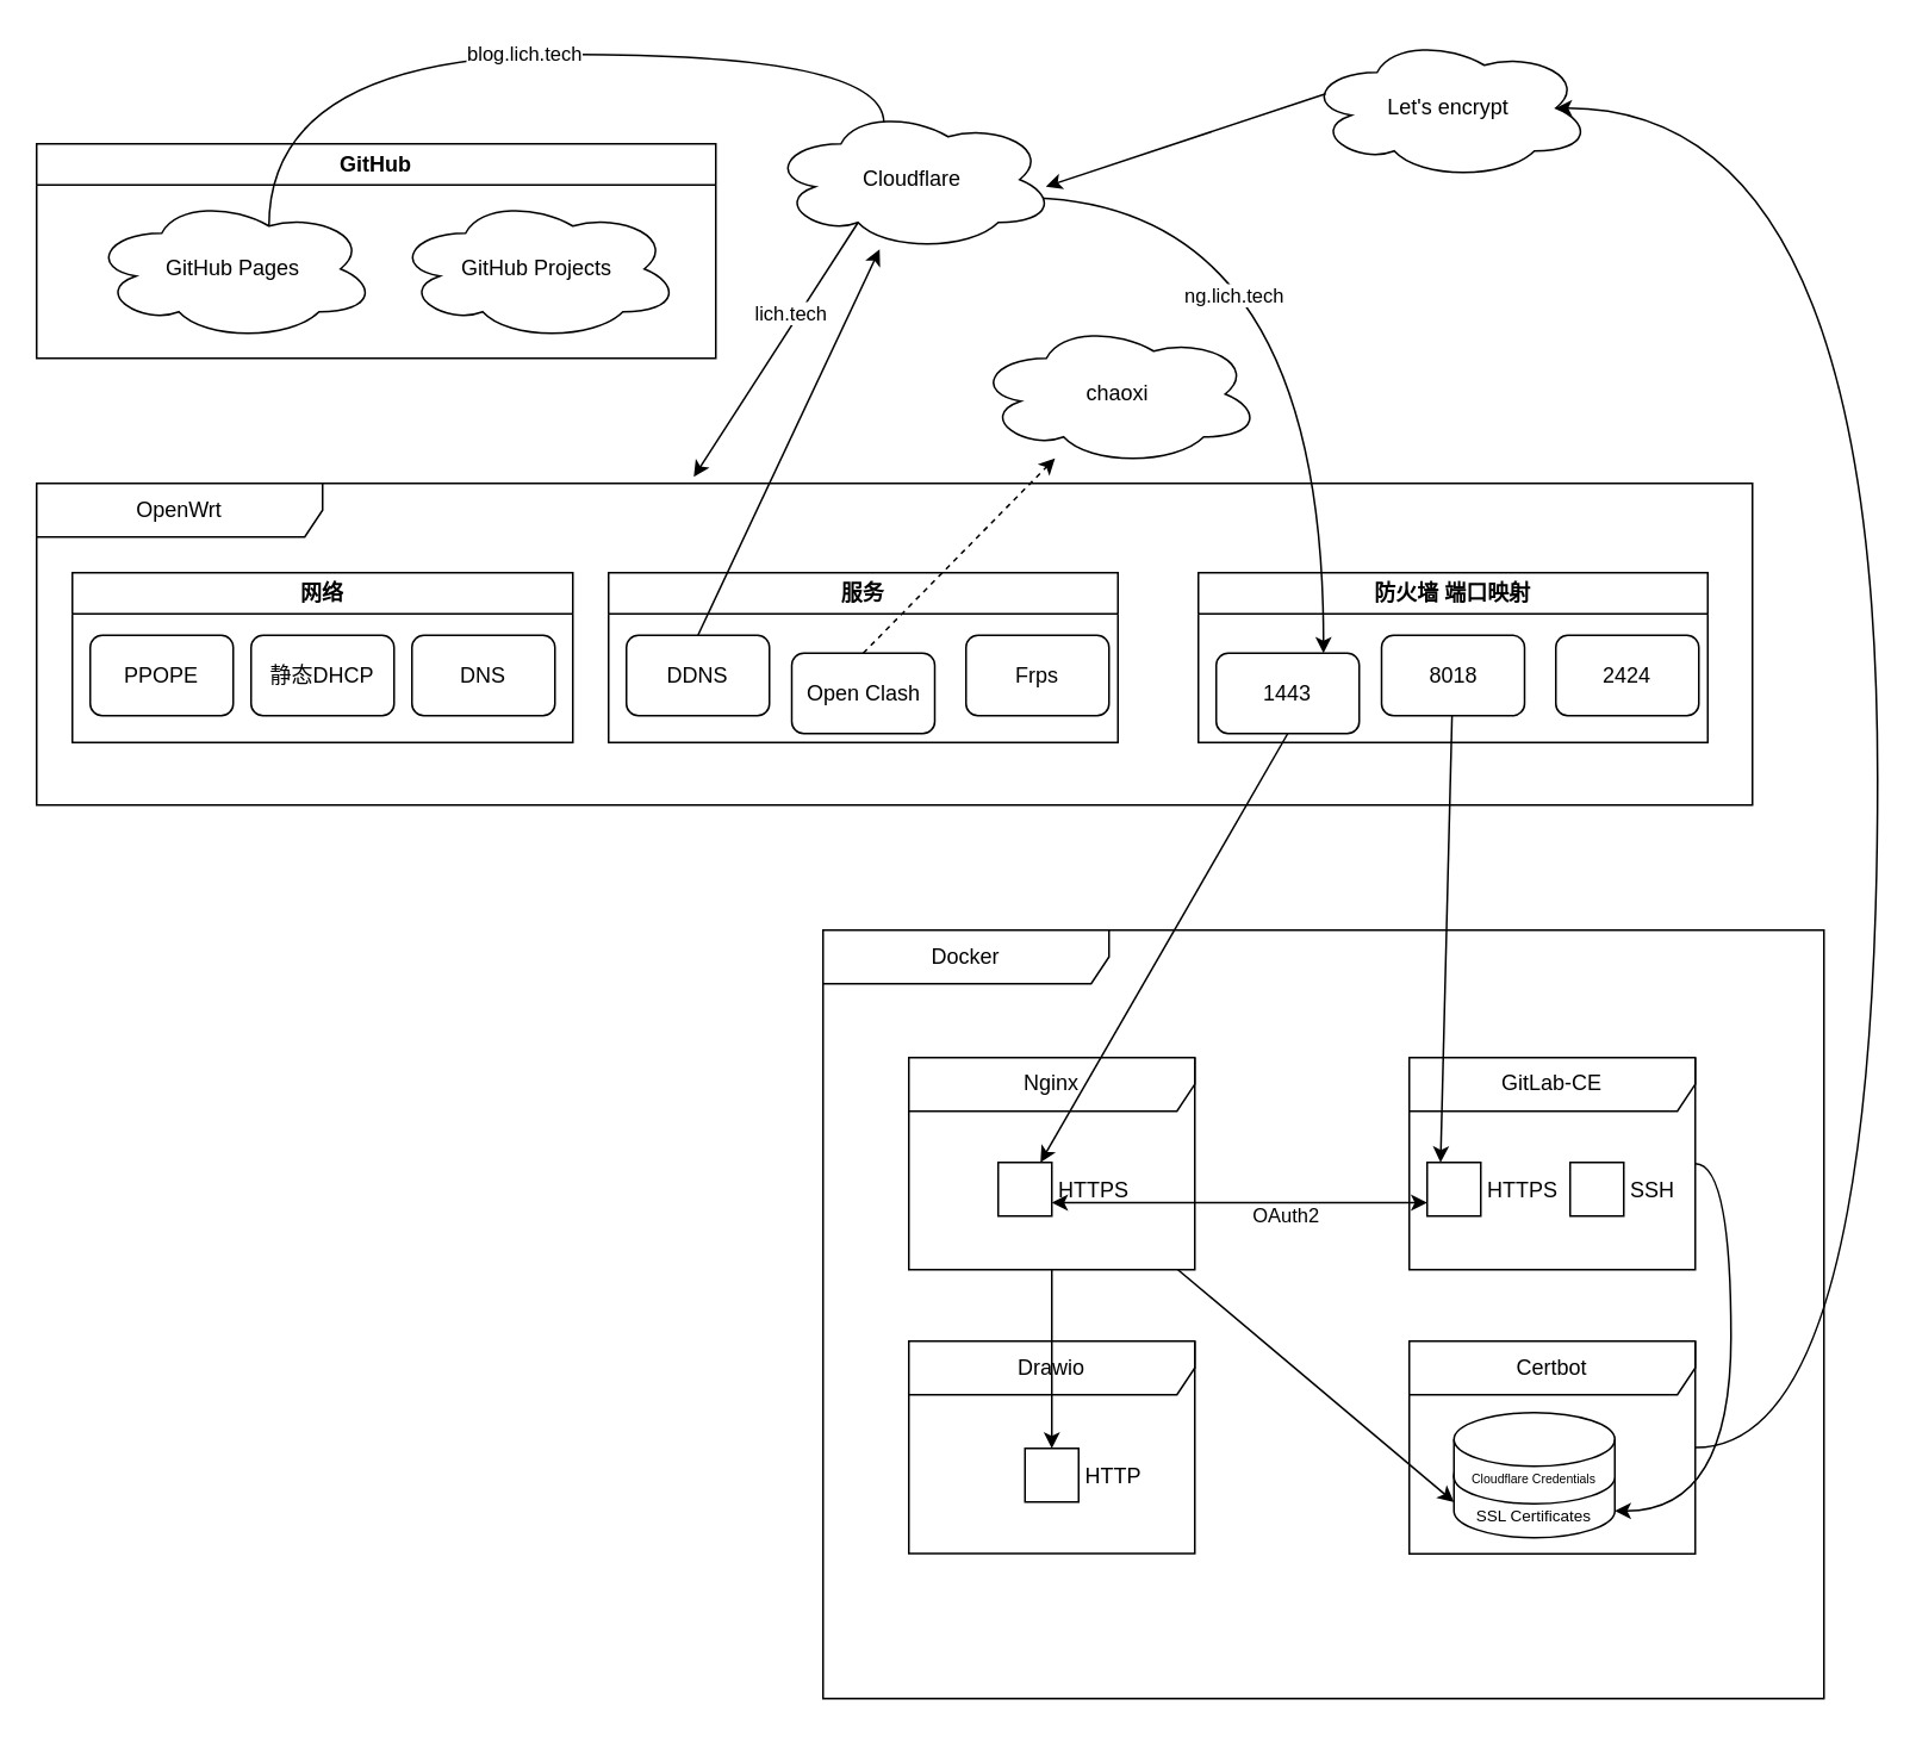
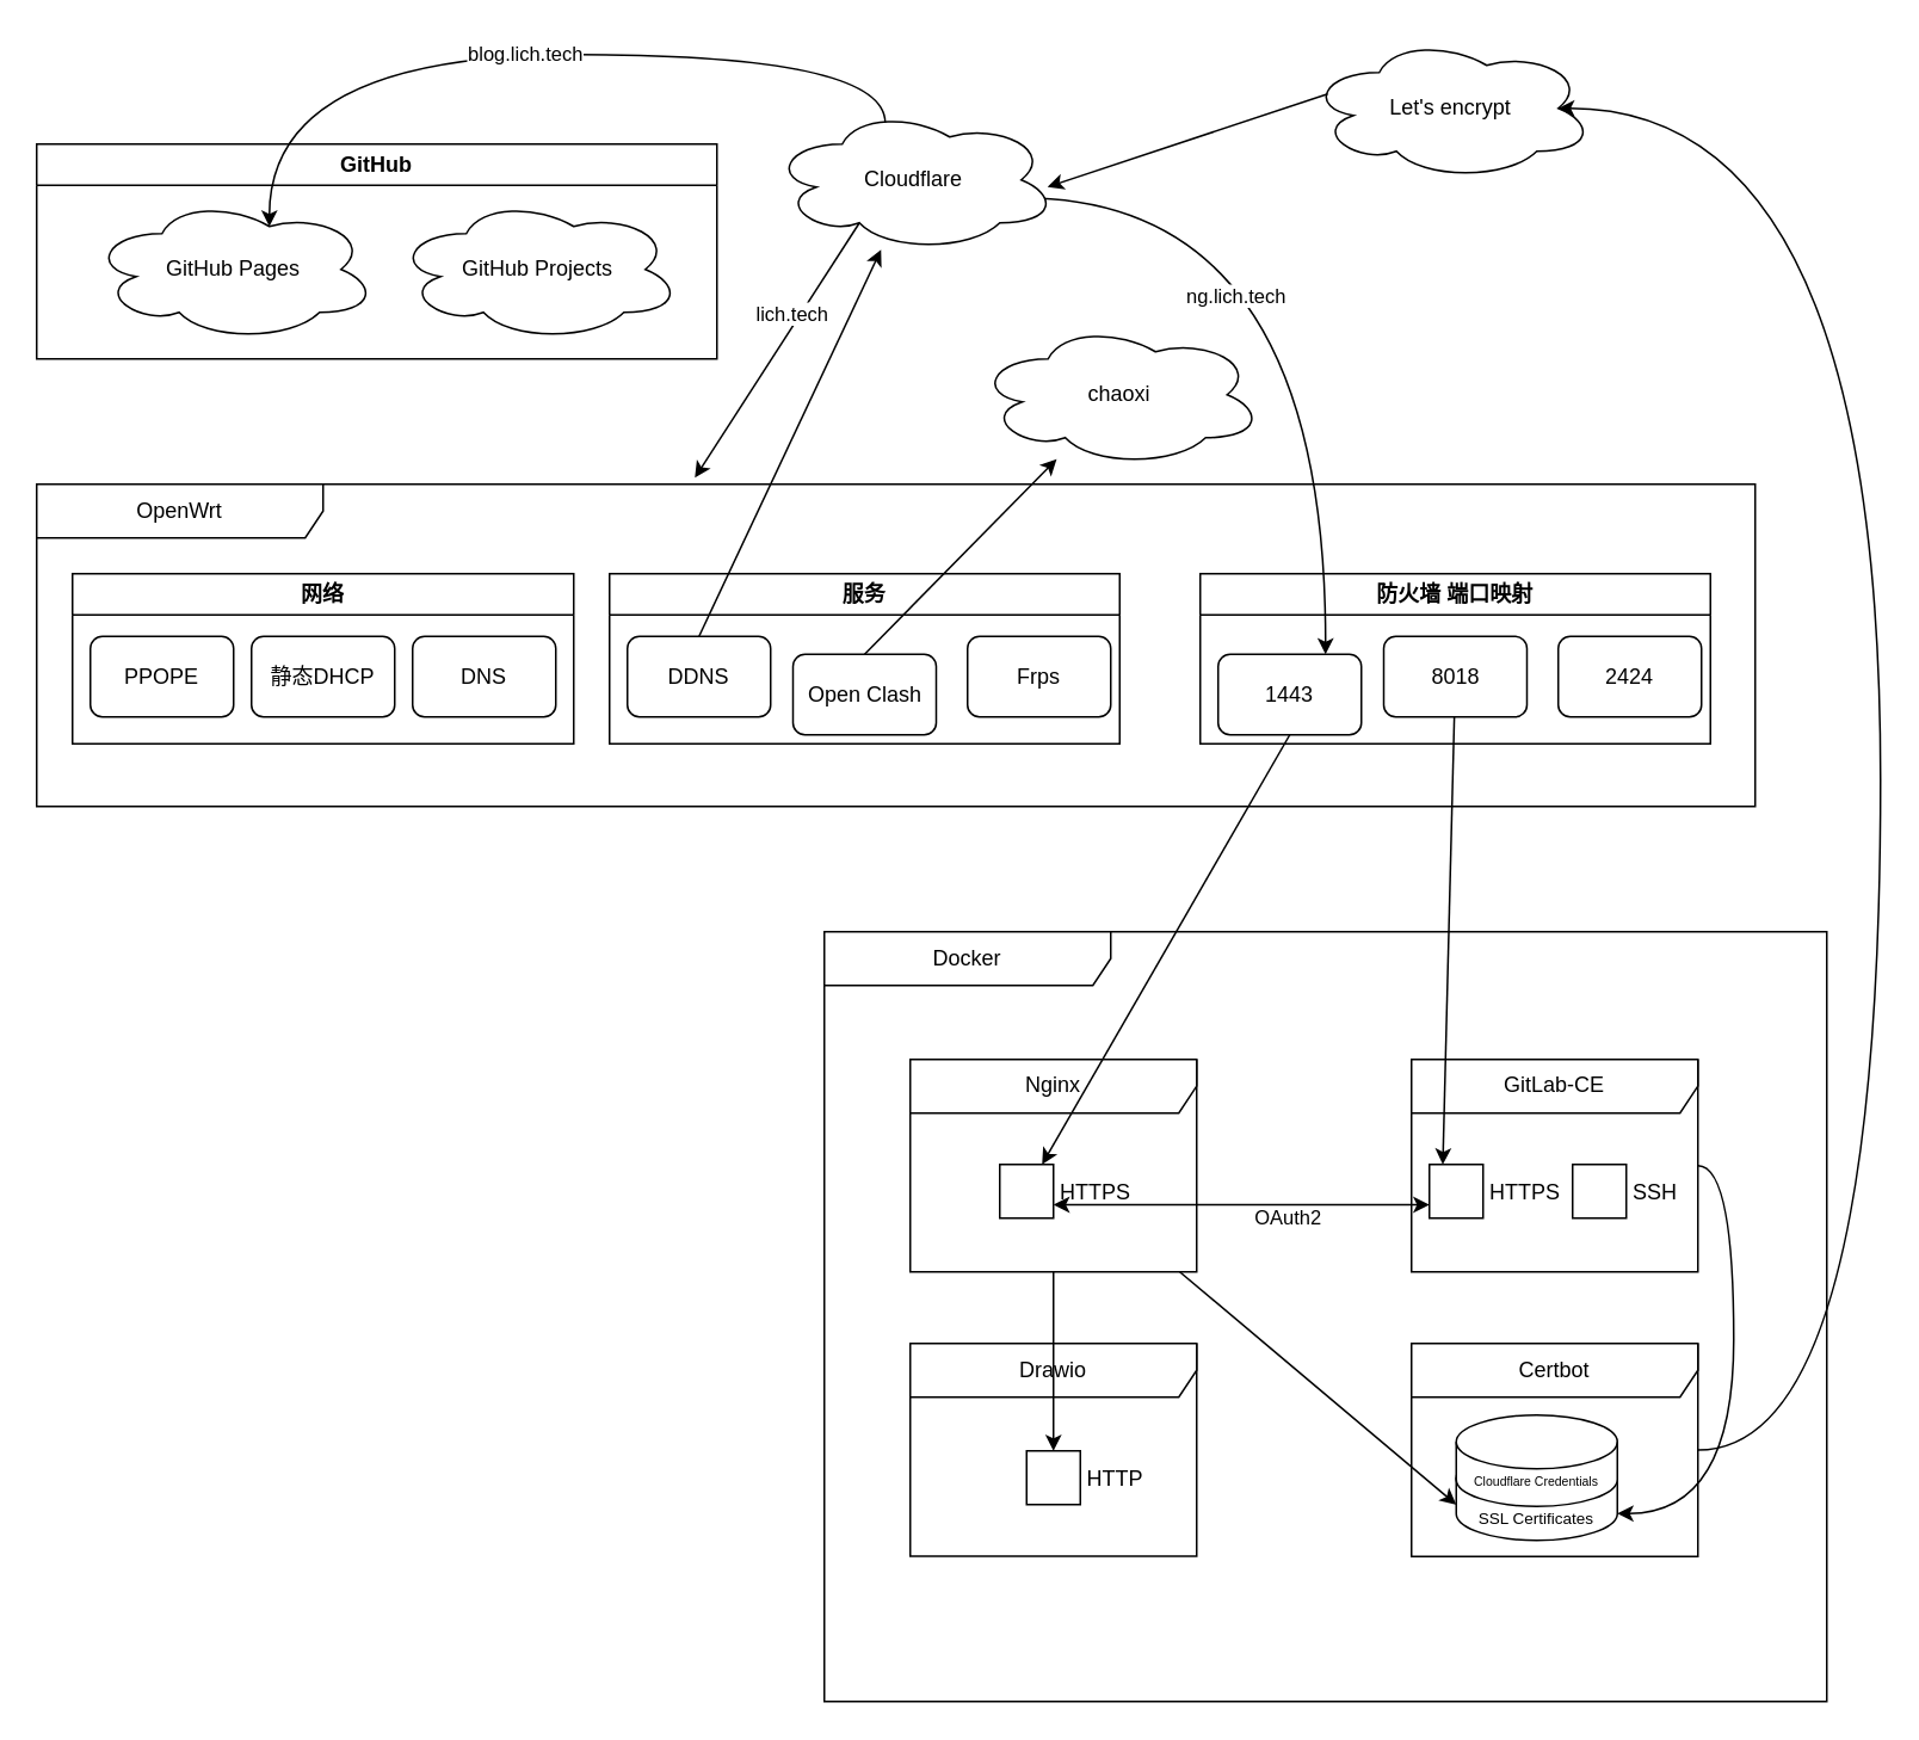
  <mxCell id="0" />
  <mxCell id="1" parent="0" />
  <mxCell id="2" value="OpenWrt" style="shape=umlFrame;whiteSpace=wrap;html=1;pointerEvents=0;recursiveResize=0;container=1;collapsible=0;width=160;" parent="1" vertex="1"><mxGeometry x="20" y="270" width="960" height="180" as="geometry" /></mxCell>
  <mxCell id="3" value="服务" style="swimlane;whiteSpace=wrap;html=1;" parent="2" vertex="1"><mxGeometry x="320" y="50" width="285" height="95" as="geometry"><mxRectangle x="260" y="45" width="80" height="30" as="alternateBounds" /></mxGeometry></mxCell>
  <mxCell id="4" value="DDNS" style="rounded=1;whiteSpace=wrap;html=1;" parent="3" vertex="1"><mxGeometry x="10" y="35" width="80" height="45" as="geometry" /></mxCell>
  <mxCell id="5" value="Open Clash" style="rounded=1;whiteSpace=wrap;html=1;" parent="3" vertex="1"><mxGeometry x="102.5" y="45" width="80" height="45" as="geometry" /></mxCell>
  <mxCell id="6" value="Frps" style="rounded=1;whiteSpace=wrap;html=1;" parent="3" vertex="1"><mxGeometry x="200" y="35" width="80" height="45" as="geometry" /></mxCell>
  <mxCell id="7" value="防火墙 端口映射" style="swimlane;whiteSpace=wrap;html=1;" parent="2" vertex="1"><mxGeometry x="650" y="50" width="285" height="95" as="geometry"><mxRectangle x="260" y="45" width="80" height="30" as="alternateBounds" /></mxGeometry></mxCell>
  <mxCell id="8" value="1443" style="rounded=1;whiteSpace=wrap;html=1;" parent="7" vertex="1"><mxGeometry x="10" y="45" width="80" height="45" as="geometry" /></mxCell>
  <mxCell id="9" value="8018" style="rounded=1;whiteSpace=wrap;html=1;" parent="7" vertex="1"><mxGeometry x="102.5" y="35" width="80" height="45" as="geometry" /></mxCell>
  <mxCell id="10" value="2424" style="rounded=1;whiteSpace=wrap;html=1;" parent="7" vertex="1"><mxGeometry x="200" y="35" width="80" height="45" as="geometry" /></mxCell>
  <mxCell id="11" value="网络" style="swimlane;whiteSpace=wrap;html=1;" parent="2" vertex="1"><mxGeometry x="20" y="50" width="280" height="95" as="geometry"><mxRectangle x="260" y="45" width="80" height="30" as="alternateBounds" /></mxGeometry></mxCell>
  <mxCell id="12" value="PPOPE" style="rounded=1;whiteSpace=wrap;html=1;" parent="11" vertex="1"><mxGeometry x="10" y="35" width="80" height="45" as="geometry" /></mxCell>
  <mxCell id="13" value="静态DHCP" style="rounded=1;whiteSpace=wrap;html=1;" parent="11" vertex="1"><mxGeometry x="100" y="35" width="80" height="45" as="geometry" /></mxCell>
  <mxCell id="14" value="DNS" style="rounded=1;whiteSpace=wrap;html=1;" parent="11" vertex="1"><mxGeometry x="190" y="35" width="80" height="45" as="geometry" /></mxCell>
  <mxCell id="15" value="ng.lich.tech" style="edgeStyle=orthogonalEdgeStyle;rounded=0;orthogonalLoop=1;jettySize=auto;html=1;exitX=0.8;exitY=0.8;exitDx=0;exitDy=0;exitPerimeter=0;strokeColor=default;align=center;verticalAlign=middle;fontFamily=Helvetica;fontSize=11;fontColor=default;labelBackgroundColor=default;endArrow=classic;curved=1;" edge="1" parent="2" target="8"><mxGeometry x="0.06" y="-50" relative="1" as="geometry"><mxPoint x="550" y="-160" as="sourcePoint" /><mxPoint x="702" y="66" as="targetPoint" /><Array as="points"><mxPoint x="720" y="-160" /></Array><mxPoint as="offset" /></mxGeometry></mxCell>
  <mxCell id="16" value="GitHub" style="swimlane;whiteSpace=wrap;html=1;" parent="1" vertex="1"><mxGeometry x="20" y="80" width="380" height="120" as="geometry"><mxRectangle x="100" y="-60" width="80" height="30" as="alternateBounds" /></mxGeometry></mxCell>
  <mxCell id="17" value="GitHub Pages" style="ellipse;shape=cloud;whiteSpace=wrap;html=1;" parent="16" vertex="1"><mxGeometry x="30" y="30" width="160" height="80" as="geometry" /></mxCell>
  <mxCell id="18" value="GitHub Projects" style="ellipse;shape=cloud;whiteSpace=wrap;html=1;" parent="16" vertex="1"><mxGeometry x="200" y="30" width="160" height="80" as="geometry" /></mxCell>
  <mxCell id="19" value="Cloudflare" style="ellipse;shape=cloud;whiteSpace=wrap;html=1;" parent="1" vertex="1"><mxGeometry x="430" y="60" width="160" height="80" as="geometry" /></mxCell>
  <mxCell id="20" value="chaoxi" style="ellipse;shape=cloud;whiteSpace=wrap;html=1;" parent="1" vertex="1"><mxGeometry x="545" y="180" width="160" height="80" as="geometry" /></mxCell>
  <mxCell id="21" style="rounded=0;orthogonalLoop=1;jettySize=auto;html=1;exitX=0.5;exitY=0;exitDx=0;exitDy=0;" parent="1" source="4" target="19" edge="1"><mxGeometry relative="1" as="geometry" /></mxCell>
  <mxCell id="22" value="Let's encrypt" style="ellipse;shape=cloud;whiteSpace=wrap;html=1;" parent="1" vertex="1"><mxGeometry x="730" y="20" width="160" height="80" as="geometry" /></mxCell>
- <mxCell id="23" style="rounded=0;orthogonalLoop=1;jettySize=auto;html=1;exitX=0.5;exitY=0;exitDx=0;exitDy=0;dashed=1;" parent="1" source="5" target="20" edge="1"><mxGeometry relative="1" as="geometry" /></mxCell>
+ <mxCell id="23" style="rounded=0;orthogonalLoop=1;jettySize=auto;html=1;exitX=0.5;exitY=0;exitDx=0;exitDy=0;" parent="1" source="5" target="20" edge="1"><mxGeometry relative="1" as="geometry" /></mxCell>
  <mxCell id="24" value="Docker" style="shape=umlFrame;whiteSpace=wrap;html=1;pointerEvents=0;recursiveResize=0;container=1;collapsible=0;width=160;" parent="1" vertex="1"><mxGeometry x="460" y="520" width="560" height="430" as="geometry" /></mxCell>
  <mxCell id="25" value="Nginx" style="shape=umlFrame;whiteSpace=wrap;html=1;pointerEvents=0;recursiveResize=0;container=1;collapsible=0;width=160;" vertex="1" parent="24"><mxGeometry x="48" y="71.25" width="160" height="118.75" as="geometry" /></mxCell>
  <mxCell id="26" value="HTTPS" style="fontStyle=0;labelPosition=right;verticalLabelPosition=middle;align=left;verticalAlign=middle;spacingLeft=2;" vertex="1" parent="25"><mxGeometry x="50" y="58.75" width="30" height="30" as="geometry" /></mxCell>
  <mxCell id="27" value="GitLab-CE" style="shape=umlFrame;whiteSpace=wrap;html=1;pointerEvents=0;recursiveResize=0;container=1;collapsible=0;width=160;" vertex="1" parent="24"><mxGeometry x="328" y="71.25" width="160" height="118.75" as="geometry" /></mxCell>
  <mxCell id="28" value="HTTPS" style="fontStyle=0;labelPosition=right;verticalLabelPosition=middle;align=left;verticalAlign=middle;spacingLeft=2;" vertex="1" parent="27"><mxGeometry x="10" y="58.75" width="30" height="30" as="geometry" /></mxCell>
  <mxCell id="29" value="SSH" style="fontStyle=0;labelPosition=right;verticalLabelPosition=middle;align=left;verticalAlign=middle;spacingLeft=2;" vertex="1" parent="27"><mxGeometry x="90" y="58.75" width="30" height="30" as="geometry" /></mxCell>
  <mxCell id="30" style="edgeStyle=none;rounded=0;orthogonalLoop=1;jettySize=auto;html=1;strokeColor=default;align=center;verticalAlign=middle;fontFamily=Helvetica;fontSize=11;fontColor=default;labelBackgroundColor=default;endArrow=classic;startArrow=classic;startFill=1;exitX=1;exitY=0.75;exitDx=0;exitDy=0;entryX=0;entryY=0.75;entryDx=0;entryDy=0;" edge="1" parent="24" source="26" target="28"><mxGeometry relative="1" as="geometry"><mxPoint x="108" y="160" as="sourcePoint" /></mxGeometry></mxCell>
  <mxCell id="31" value="OAuth2" style="edgeLabel;html=1;align=center;verticalAlign=middle;resizable=0;points=[];fontFamily=Helvetica;fontSize=11;fontColor=default;labelBackgroundColor=default;" vertex="1" connectable="0" parent="30"><mxGeometry x="0.174" relative="1" as="geometry"><mxPoint x="7" y="7" as="offset" /></mxGeometry></mxCell>
  <mxCell id="32" value="Drawio" style="shape=umlFrame;whiteSpace=wrap;html=1;pointerEvents=0;recursiveResize=0;container=1;collapsible=0;width=160;" vertex="1" parent="24"><mxGeometry x="48" y="230" width="160" height="118.75" as="geometry" /></mxCell>
  <mxCell id="33" value="HTTP" style="fontStyle=0;labelPosition=right;verticalLabelPosition=middle;align=left;verticalAlign=middle;spacingLeft=2;" vertex="1" parent="32"><mxGeometry x="65" y="60" width="30" height="30" as="geometry" /></mxCell>
  <mxCell id="34" value="Certbot" style="shape=umlFrame;whiteSpace=wrap;html=1;pointerEvents=0;recursiveResize=0;container=1;collapsible=0;width=160;" vertex="1" parent="24"><mxGeometry x="328" y="230" width="160" height="119" as="geometry" /></mxCell>
  <mxCell id="35" value="SSL Certificates" style="shape=cylinder3;whiteSpace=wrap;html=1;boundedLbl=1;backgroundOutline=1;size=15;fontFamily=Helvetica;fontSize=9;fontColor=default;labelBackgroundColor=default;" vertex="1" parent="34"><mxGeometry x="25" y="60" width="90" height="50" as="geometry" /></mxCell>
  <mxCell id="36" value="Cloudflare Credentials" style="shape=cylinder3;whiteSpace=wrap;html=1;boundedLbl=1;backgroundOutline=1;size=15;fontFamily=Helvetica;fontSize=7;fontColor=default;labelBackgroundColor=default;" vertex="1" parent="34"><mxGeometry x="25" y="40" width="90" height="51" as="geometry" /></mxCell>
  <mxCell id="37" style="edgeStyle=none;rounded=0;orthogonalLoop=1;jettySize=auto;html=1;strokeColor=default;align=center;verticalAlign=middle;fontFamily=Helvetica;fontSize=11;fontColor=default;labelBackgroundColor=default;endArrow=classic;" edge="1" parent="24" source="25" target="33"><mxGeometry relative="1" as="geometry" /></mxCell>
  <mxCell id="38" style="edgeStyle=none;rounded=0;orthogonalLoop=1;jettySize=auto;html=1;entryX=0;entryY=0;entryDx=0;entryDy=30;entryPerimeter=0;strokeColor=default;align=center;verticalAlign=middle;fontFamily=Helvetica;fontSize=11;fontColor=default;labelBackgroundColor=default;endArrow=classic;" edge="1" parent="24" source="25" target="35"><mxGeometry relative="1" as="geometry" /></mxCell>
  <mxCell id="39" style="edgeStyle=orthogonalEdgeStyle;rounded=0;orthogonalLoop=1;jettySize=auto;html=1;entryX=1;entryY=1;entryDx=0;entryDy=-15;entryPerimeter=0;strokeColor=default;align=center;verticalAlign=middle;fontFamily=Helvetica;fontSize=11;fontColor=default;labelBackgroundColor=default;endArrow=classic;curved=1;" edge="1" parent="24" source="27" target="35"><mxGeometry relative="1" as="geometry"><Array as="points"><mxPoint x="508" y="131" /><mxPoint x="508" y="325" /></Array></mxGeometry></mxCell>
  <mxCell id="40" style="edgeStyle=none;rounded=0;orthogonalLoop=1;jettySize=auto;html=1;exitX=0.5;exitY=1;exitDx=0;exitDy=0;strokeColor=default;align=center;verticalAlign=middle;fontFamily=Helvetica;fontSize=11;fontColor=default;labelBackgroundColor=default;endArrow=classic;" edge="1" parent="1" source="8" target="26"><mxGeometry relative="1" as="geometry" /></mxCell>
  <mxCell id="41" style="edgeStyle=none;rounded=0;orthogonalLoop=1;jettySize=auto;html=1;strokeColor=default;align=center;verticalAlign=middle;fontFamily=Helvetica;fontSize=11;fontColor=default;labelBackgroundColor=default;endArrow=classic;entryX=0.25;entryY=0;entryDx=0;entryDy=0;" edge="1" parent="1" source="9" target="28"><mxGeometry relative="1" as="geometry"><mxPoint x="700" y="640" as="targetPoint" /></mxGeometry></mxCell>
  <mxCell id="42" style="edgeStyle=orthogonalEdgeStyle;rounded=0;orthogonalLoop=1;jettySize=auto;html=1;entryX=0.875;entryY=0.5;entryDx=0;entryDy=0;entryPerimeter=0;strokeColor=default;align=center;verticalAlign=middle;fontFamily=Helvetica;fontSize=11;fontColor=default;labelBackgroundColor=default;endArrow=classic;curved=1;" edge="1" parent="1" source="34" target="22"><mxGeometry relative="1" as="geometry"><Array as="points"><mxPoint x="1050" y="810" /><mxPoint x="1050" y="60" /></Array></mxGeometry></mxCell>
  <mxCell id="43" style="edgeStyle=none;rounded=0;orthogonalLoop=1;jettySize=auto;html=1;exitX=0.07;exitY=0.4;exitDx=0;exitDy=0;exitPerimeter=0;entryX=0.967;entryY=0.549;entryDx=0;entryDy=0;entryPerimeter=0;strokeColor=default;align=center;verticalAlign=middle;fontFamily=Helvetica;fontSize=11;fontColor=default;labelBackgroundColor=default;endArrow=classic;" edge="1" parent="1" source="22" target="19"><mxGeometry relative="1" as="geometry" /></mxCell>
  <mxCell id="44" style="edgeStyle=none;rounded=0;orthogonalLoop=1;jettySize=auto;html=1;exitX=0.31;exitY=0.8;exitDx=0;exitDy=0;exitPerimeter=0;entryX=0.383;entryY=-0.02;entryDx=0;entryDy=0;entryPerimeter=0;strokeColor=default;align=center;verticalAlign=middle;fontFamily=Helvetica;fontSize=11;fontColor=default;labelBackgroundColor=default;endArrow=classic;" edge="1" parent="1" source="19" target="2"><mxGeometry relative="1" as="geometry" /></mxCell>
  <mxCell id="45" value="lich.tech" style="edgeLabel;html=1;align=center;verticalAlign=middle;resizable=0;points=[];fontFamily=Helvetica;fontSize=11;fontColor=default;labelBackgroundColor=default;" vertex="1" connectable="0" parent="44"><mxGeometry x="-0.253" y="-5" relative="1" as="geometry"><mxPoint as="offset" /></mxGeometry></mxCell>
- <mxCell id="46" value="blog.lich.tech" style="edgeStyle=orthogonalEdgeStyle;rounded=0;orthogonalLoop=1;jettySize=auto;html=1;exitX=0.4;exitY=0.1;exitDx=0;exitDy=0;exitPerimeter=0;entryX=0.625;entryY=0.2;entryDx=0;entryDy=0;entryPerimeter=0;strokeColor=default;align=center;verticalAlign=middle;fontFamily=Helvetica;fontSize=11;fontColor=default;labelBackgroundColor=default;endArrow=none;curved=1;" edge="1" parent="1" source="19" target="17"><mxGeometry relative="1" as="geometry"><Array as="points"><mxPoint x="494" y="30" /><mxPoint x="150" y="30" /></Array></mxGeometry></mxCell>
+ <mxCell id="46" value="blog.lich.tech" style="edgeStyle=orthogonalEdgeStyle;rounded=0;orthogonalLoop=1;jettySize=auto;html=1;exitX=0.4;exitY=0.1;exitDx=0;exitDy=0;exitPerimeter=0;entryX=0.625;entryY=0.2;entryDx=0;entryDy=0;entryPerimeter=0;strokeColor=default;align=center;verticalAlign=middle;fontFamily=Helvetica;fontSize=11;fontColor=default;labelBackgroundColor=default;endArrow=classic;curved=1;" edge="1" parent="1" source="19" target="17"><mxGeometry relative="1" as="geometry"><Array as="points"><mxPoint x="494" y="30" /><mxPoint x="150" y="30" /></Array></mxGeometry></mxCell>
